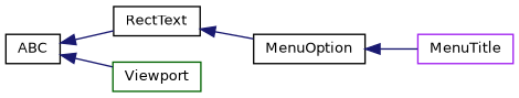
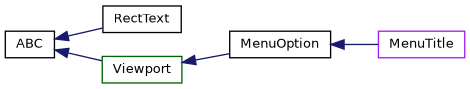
  digraph {
    rankdir=LR
    node [color=black fillcolor=white fontname=Helvetica fontsize=10 shape=record style=filled]
    edge [color=midnightblue dir=back fontname=Helvetica fontsize=10 labelfontname=Helvetica labelfontsize=10 style=solid]
    n1 [height=0.2 label=ABC width=0.4]
    n2 [height=0.2 label=RectText width=0.4]
    n3 [color=darkgreen height=0.2 label=Viewport width=0.4]
    n4 [height=0.2 label=MenuOption width=0.4]
    n5 [color=purple height=0.2 label=MenuTitle width=0.4]
    n1 -> n2
    n1 -> n3
-   n2 -> n4
+   n3 -> n4
    n4 -> n5
  }
